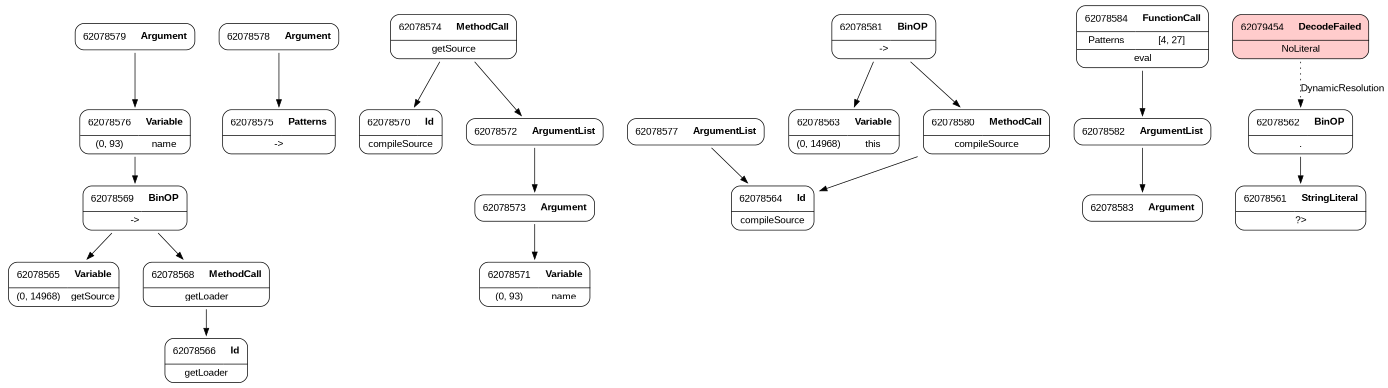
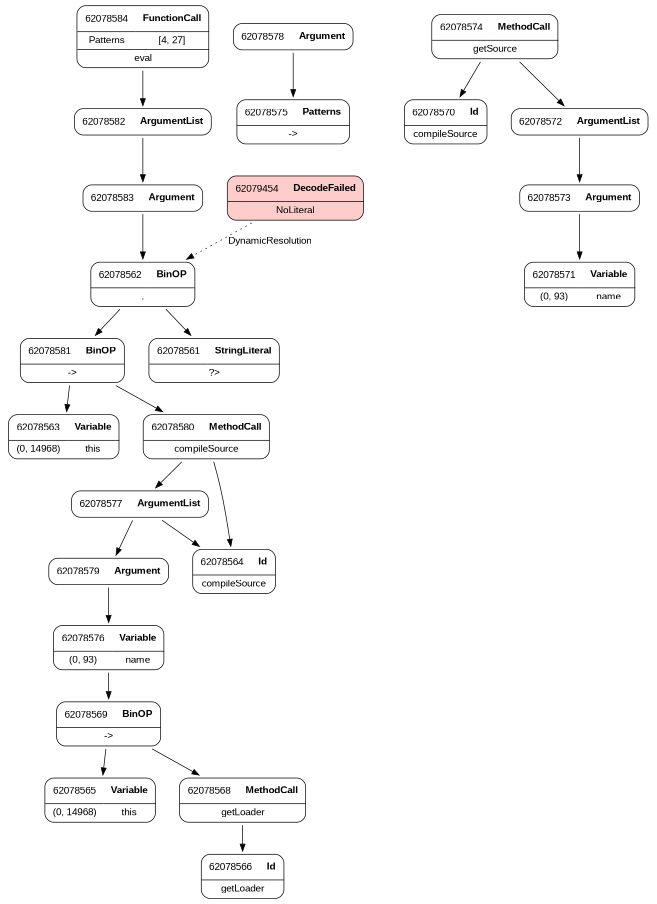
  digraph {
    fontname="Liberation Sans"
    node [fontname="Liberation Sans" shape=none]
    edge [fontname="Liberation Sans" weight=2]
    n1 [label=<<TABLE border='1' cellspacing='0' cellpadding='10' style='rounded' ><TR><TD border='0'>62078579</TD><TD border='0'><B>Argument</B></TD></TR></TABLE>>]
    n2 [label=<<TABLE border='1' cellspacing='0' cellpadding='10' style='rounded' ><TR><TD border='0'>62078576</TD><TD border='0'><B>Variable</B></TD></TR><HR/><TR><TD border='0' cellpadding='5'>(0, 93)</TD><TD border='0' cellpadding='5'>name</TD></TR></TABLE>>]
    n3 [label=<<TABLE border='1' cellspacing='0' cellpadding='10' style='rounded' ><TR><TD border='0'>62078569</TD><TD border='0'><B>BinOP</B></TD></TR><HR/><TR><TD border='0' cellpadding='5' colspan='2'>-&gt;</TD></TR></TABLE>>]
    n4 [label=<<TABLE border='1' cellspacing='0' cellpadding='10' style='rounded' ><TR><TD border='0'>62078578</TD><TD border='0'><B>Argument</B></TD></TR></TABLE>>]
    n5 [label=<<TABLE border='1' cellspacing='0' cellpadding='10' style='rounded' ><TR><TD border='0'>62078575</TD><TD border='0'><B>Patterns</B></TD></TR><HR/><TR><TD border='0' cellpadding='5' colspan='2'>-&gt;</TD></TR></TABLE>>]
-   n6 [label=<<TABLE border='1' cellspacing='0' cellpadding='10' style='rounded' ><TR><TD border='0'>62078565</TD><TD border='0'><B>Variable</B></TD></TR><HR/><TR><TD border='0' cellpadding='5'>(0, 14968)</TD><TD border='0' cellpadding='5'>getSource</TD></TR></TABLE>>]
+   n6 [label=<<TABLE border='1' cellspacing='0' cellpadding='10' style='rounded' ><TR><TD border='0'>62078565</TD><TD border='0'><B>Variable</B></TD></TR><HR/><TR><TD border='0' cellpadding='5'>(0, 14968)</TD><TD border='0' cellpadding='5'>this</TD></TR></TABLE>>]
    n7 [label=<<TABLE border='1' cellspacing='0' cellpadding='10' style='rounded' ><TR><TD border='0'>62078568</TD><TD border='0'><B>MethodCall</B></TD></TR><HR/><TR><TD border='0' cellpadding='5' colspan='2'>getLoader</TD></TR></TABLE>>]
    n8 [label=<<TABLE border='1' cellspacing='0' cellpadding='10' style='rounded' ><TR><TD border='0'>62078574</TD><TD border='0'><B>MethodCall</B></TD></TR><HR/><TR><TD border='0' cellpadding='5' colspan='2'>getSource</TD></TR></TABLE>>]
    n9 [label=<<TABLE border='1' cellspacing='0' cellpadding='10' style='rounded' ><TR><TD border='0'>62078570</TD><TD border='0'><B>Id</B></TD></TR><HR/><TR><TD border='0' cellpadding='5' colspan='2'>compileSource</TD></TR></TABLE>>]
    n10 [label=<<TABLE border='1' cellspacing='0' cellpadding='10' style='rounded' ><TR><TD border='0'>62078572</TD><TD border='0'><B>ArgumentList</B></TD></TR></TABLE>>]
    n11 [label=<<TABLE border='1' cellspacing='0' cellpadding='10' style='rounded' ><TR><TD border='0'>62078577</TD><TD border='0'><B>ArgumentList</B></TD></TR></TABLE>>]
    n12 [label=<<TABLE border='1' cellspacing='0' cellpadding='10' style='rounded' ><TR><TD border='0'>62078564</TD><TD border='0'><B>Id</B></TD></TR><HR/><TR><TD border='0' cellpadding='5' colspan='2'>compileSource</TD></TR></TABLE>>]
    n13 [label=<<TABLE border='1' cellspacing='0' cellpadding='10' style='rounded' ><TR><TD border='0'>62078583</TD><TD border='0'><B>Argument</B></TD></TR></TABLE>>]
    n14 [label=<<TABLE border='1' cellspacing='0' cellpadding='10' style='rounded' ><TR><TD border='0'>62078562</TD><TD border='0'><B>BinOP</B></TD></TR><HR/><TR><TD border='0' cellpadding='5' colspan='2'>.</TD></TR></TABLE>>]
    n15 [label=<<TABLE border='1' cellspacing='0' cellpadding='10' style='rounded' ><TR><TD border='0'>62078581</TD><TD border='0'><B>BinOP</B></TD></TR><HR/><TR><TD border='0' cellpadding='5' colspan='2'>-&gt;</TD></TR></TABLE>>]
    n16 [label=<<TABLE border='1' cellspacing='0' cellpadding='10' style='rounded' ><TR><TD border='0'>62078561</TD><TD border='0'><B>StringLiteral</B></TD></TR><HR/><TR><TD border='0' cellpadding='5' colspan='2'>?&gt;</TD></TR></TABLE>>]
    n17 [label=<<TABLE border='1' cellspacing='0' cellpadding='10' style='rounded' ><TR><TD border='0'>62078563</TD><TD border='0'><B>Variable</B></TD></TR><HR/><TR><TD border='0' cellpadding='5'>(0, 14968)</TD><TD border='0' cellpadding='5'>this</TD></TR></TABLE>>]
    n18 [label=<<TABLE border='1' cellspacing='0' cellpadding='10' style='rounded' ><TR><TD border='0'>62078580</TD><TD border='0'><B>MethodCall</B></TD></TR><HR/><TR><TD border='0' cellpadding='5' colspan='2'>compileSource</TD></TR></TABLE>>]
    n19 [label=<<TABLE border='1' cellspacing='0' cellpadding='10' style='rounded' bgcolor='#FFCCCC' ><TR><TD border='0'>62079454</TD><TD border='0'><B>DecodeFailed</B></TD></TR><HR/><TR><TD border='0' cellpadding='5' colspan='2'>NoLiteral</TD></TR></TABLE>>]
    n20 [label=<<TABLE border='1' cellspacing='0' cellpadding='10' style='rounded' ><TR><TD border='0'>62078582</TD><TD border='0'><B>ArgumentList</B></TD></TR></TABLE>>]
    n21 [label=<<TABLE border='1' cellspacing='0' cellpadding='10' style='rounded' ><TR><TD border='0'>62078584</TD><TD border='0'><B>FunctionCall</B></TD></TR><HR/><TR><TD border='0' cellpadding='5'>Patterns</TD><TD border='0' cellpadding='5'>[4, 27]</TD></TR><HR/><TR><TD border='0' cellpadding='5' colspan='2'>eval</TD></TR></TABLE>>]
    n22 [label=<<TABLE border='1' cellspacing='0' cellpadding='10' style='rounded' ><TR><TD border='0'>62078566</TD><TD border='0'><B>Id</B></TD></TR><HR/><TR><TD border='0' cellpadding='5' colspan='2'>getLoader</TD></TR></TABLE>>]
    n23 [label=<<TABLE border='1' cellspacing='0' cellpadding='10' style='rounded' ><TR><TD border='0'>62078571</TD><TD border='0'><B>Variable</B></TD></TR><HR/><TR><TD border='0' cellpadding='5'>(0, 93)</TD><TD border='0' cellpadding='5'>name</TD></TR></TABLE>>]
    n24 [label=<<TABLE border='1' cellspacing='0' cellpadding='10' style='rounded' ><TR><TD border='0'>62078573</TD><TD border='0'><B>Argument</B></TD></TR></TABLE>>]
    n1 -> n2
    n2 -> n3
    n3 -> n6
    n3 -> n7
    n4 -> n5
    n7 -> n22
    n8 -> n9
    n8 -> n10
    n10 -> n24
+   n11 -> n1
    n11 -> n12
+   n13 -> n14
+   n14 -> n15
    n14 -> n16
    n15 -> n17
    n15 -> n18
+   n18 -> n11
    n18 -> n12
    n19 -> n14 [label=DynamicResolution style=dotted weight=""]
    n20 -> n13
    n21 -> n20
    n24 -> n23
  }
